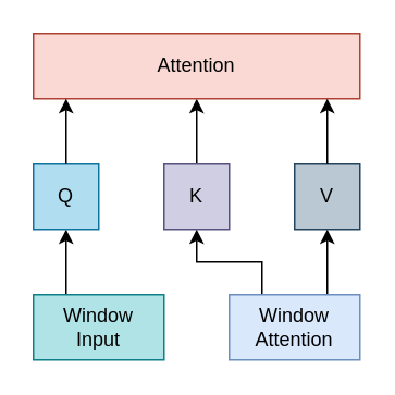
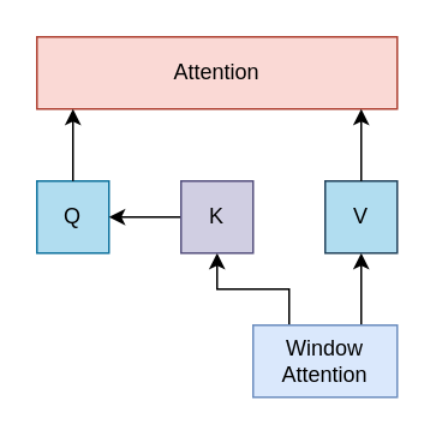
  <mxCell id="0" />
  <mxCell id="1" parent="0" />
  <mxCell id="2" style="edgeStyle=orthogonalEdgeStyle;rounded=0;orthogonalLoop=1;jettySize=auto;html=1;exitX=0.25;exitY=0;exitDx=0;exitDy=0;entryX=0.5;entryY=1;entryDx=0;entryDy=0;" edge="1" parent="1" source="4" target="9"><mxGeometry relative="1" as="geometry" /></mxCell>
  <mxCell id="3" style="edgeStyle=orthogonalEdgeStyle;rounded=0;orthogonalLoop=1;jettySize=auto;html=1;exitX=0.75;exitY=0;exitDx=0;exitDy=0;entryX=0.5;entryY=1;entryDx=0;entryDy=0;" edge="1" parent="1" source="4" target="10"><mxGeometry relative="1" as="geometry" /></mxCell>
  <mxCell id="4" value="Window&lt;br&gt;Attention" style="rounded=0;whiteSpace=wrap;html=1;fillColor=#dae8fc;strokeColor=#6c8ebf;" vertex="1" parent="1"><mxGeometry x="140" y="180" width="80" height="40" as="geometry" /></mxCell>
- <mxCell id="5" style="edgeStyle=orthogonalEdgeStyle;rounded=0;orthogonalLoop=1;jettySize=auto;html=1;exitX=0.25;exitY=0;exitDx=0;exitDy=0;entryX=0.5;entryY=1;entryDx=0;entryDy=0;" edge="1" parent="1" source="6" target="7"><mxGeometry relative="1" as="geometry" /></mxCell>
- <mxCell id="6" value="Window&lt;div&gt;Input&lt;/div&gt;" style="rounded=0;whiteSpace=wrap;html=1;fillColor=#b0e3e6;strokeColor=#0e8088;" vertex="1" parent="1"><mxGeometry x="20" y="180" width="80" height="40" as="geometry" /></mxCell>
  <mxCell id="7" value="Q" style="rounded=0;whiteSpace=wrap;html=1;fillColor=#b1ddf0;strokeColor=#10739e;" vertex="1" parent="1"><mxGeometry x="20" y="100" width="40" height="40" as="geometry" /></mxCell>
- <mxCell id="8" style="edgeStyle=orthogonalEdgeStyle;rounded=0;orthogonalLoop=1;jettySize=auto;html=1;entryX=0.5;entryY=1;entryDx=0;entryDy=0;" edge="1" parent="1" source="9" target="11"><mxGeometry relative="1" as="geometry" /></mxCell>
+ <mxCell id="8" style="edgeStyle=orthogonalEdgeStyle;rounded=0;orthogonalLoop=1;jettySize=auto;html=1;" edge="1" parent="1" source="9" target="7"><mxGeometry relative="1" as="geometry" /></mxCell>
  <mxCell id="9" value="K" style="rounded=0;whiteSpace=wrap;html=1;fillColor=#d0cee2;strokeColor=#56517e;" vertex="1" parent="1"><mxGeometry x="100" y="100" width="40" height="40" as="geometry" /></mxCell>
- <mxCell id="10" value="V" style="rounded=0;whiteSpace=wrap;html=1;fillColor=#bac8d3;strokeColor=#23445d;" vertex="1" parent="1"><mxGeometry x="180" y="100" width="40" height="40" as="geometry" /></mxCell>
+ <mxCell id="10" value="V" style="rounded=0;whiteSpace=wrap;html=1;fillColor=#b1ddf0;strokeColor=#23445d;" vertex="1" parent="1"><mxGeometry x="180" y="100" width="40" height="40" as="geometry" /></mxCell>
  <mxCell id="11" value="Attention" style="rounded=0;whiteSpace=wrap;html=1;fillColor=#fad9d5;strokeColor=#ae4132;" vertex="1" parent="1"><mxGeometry x="20" y="20" width="200" height="40" as="geometry" /></mxCell>
  <mxCell id="12" style="edgeStyle=orthogonalEdgeStyle;rounded=0;orthogonalLoop=1;jettySize=auto;html=1;entryX=0.1;entryY=1;entryDx=0;entryDy=0;entryPerimeter=0;" edge="1" parent="1" source="7" target="11"><mxGeometry relative="1" as="geometry" /></mxCell>
  <mxCell id="13" style="edgeStyle=orthogonalEdgeStyle;rounded=0;orthogonalLoop=1;jettySize=auto;html=1;entryX=0.9;entryY=1;entryDx=0;entryDy=0;entryPerimeter=0;" edge="1" parent="1" source="10" target="11"><mxGeometry relative="1" as="geometry" /></mxCell>
